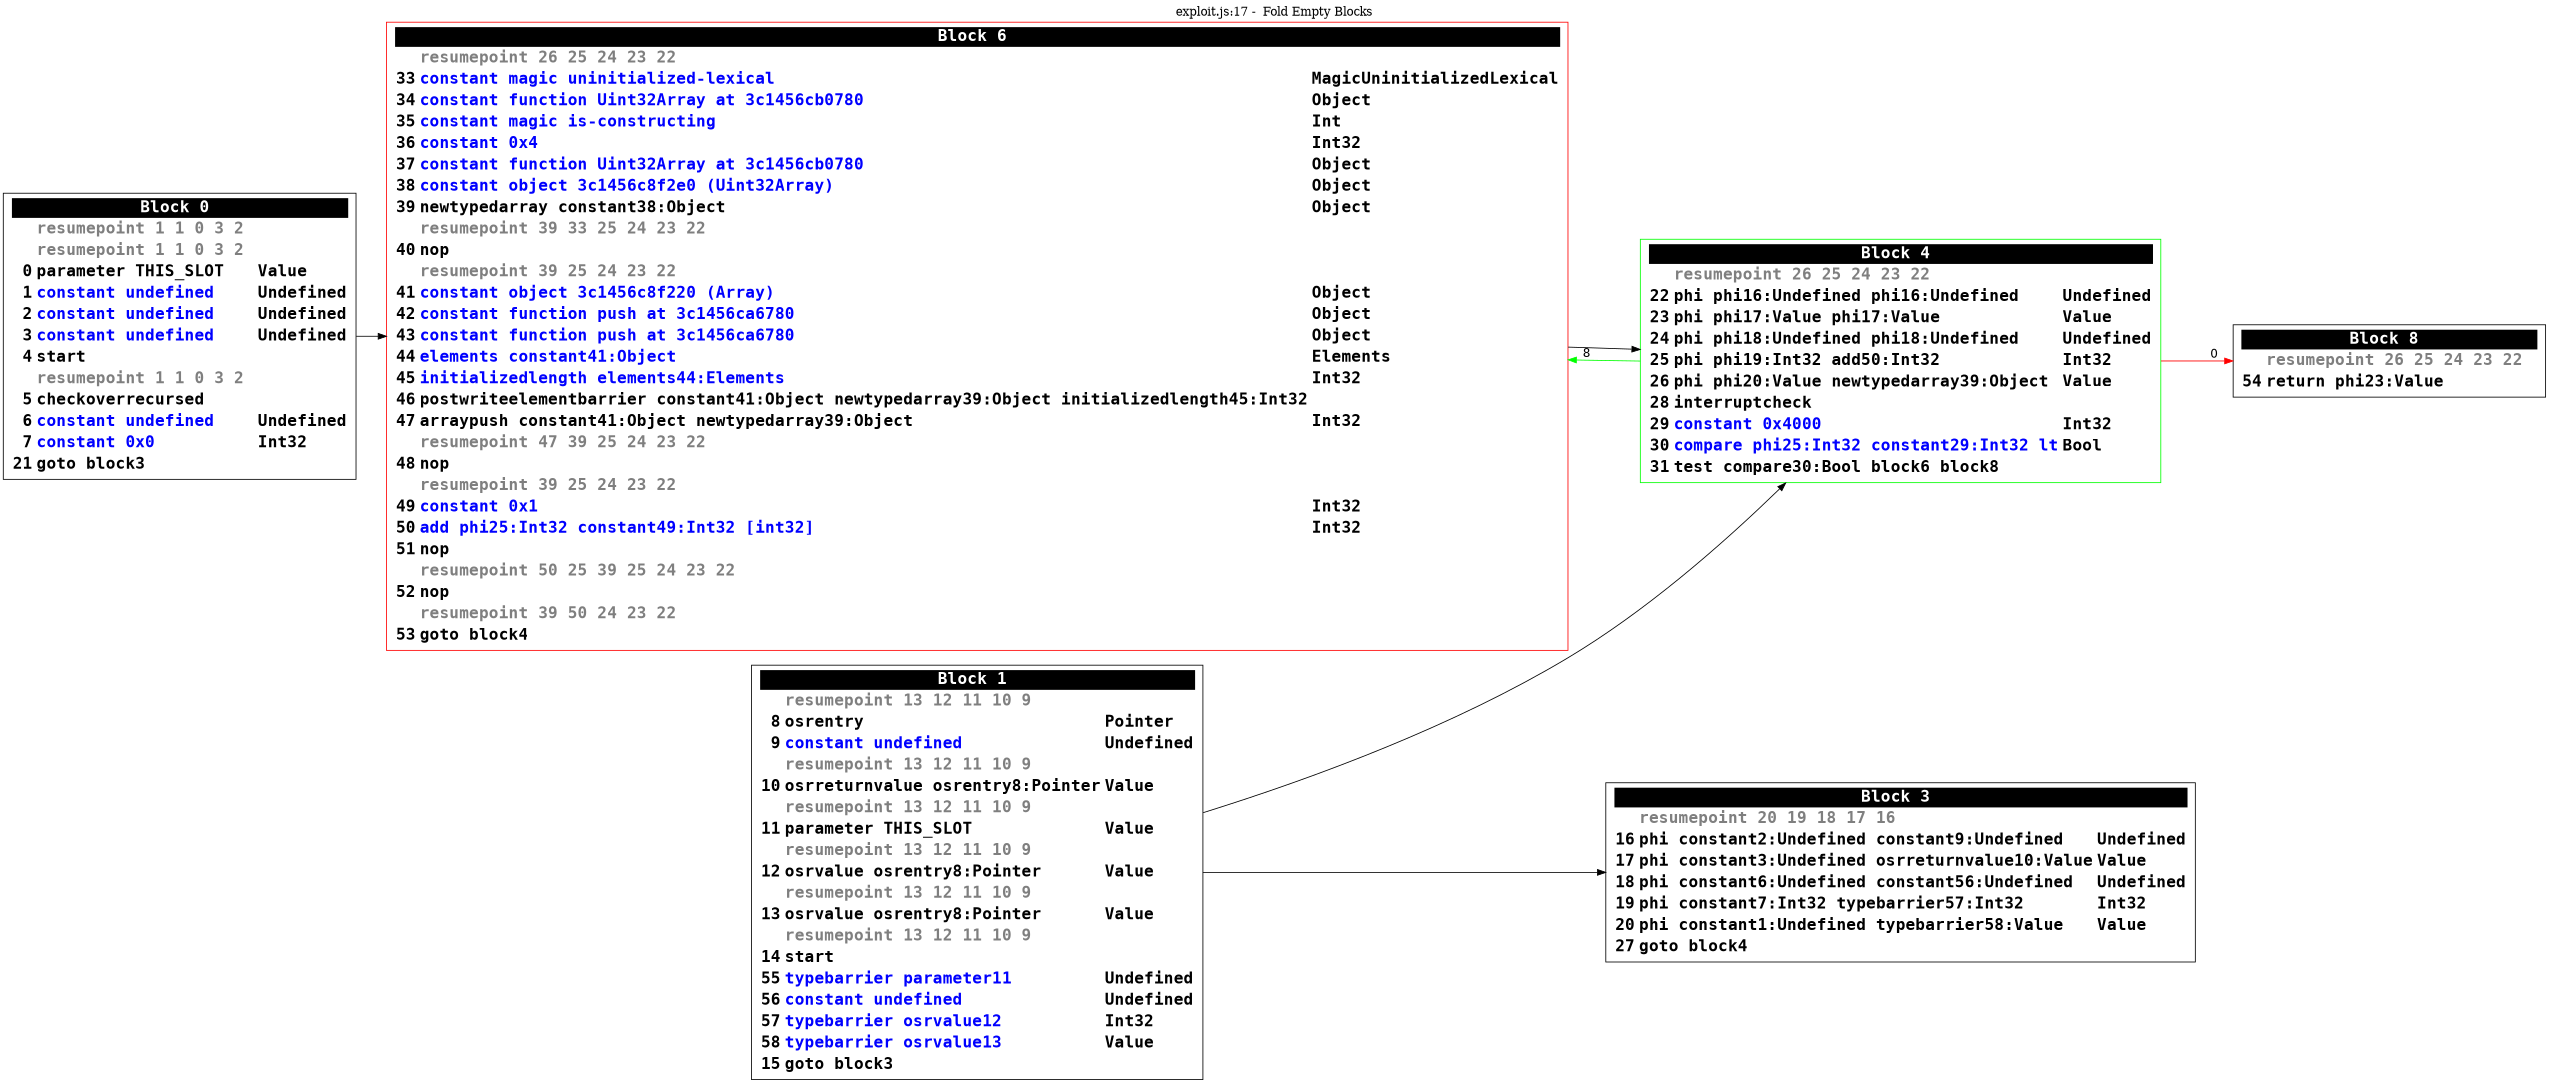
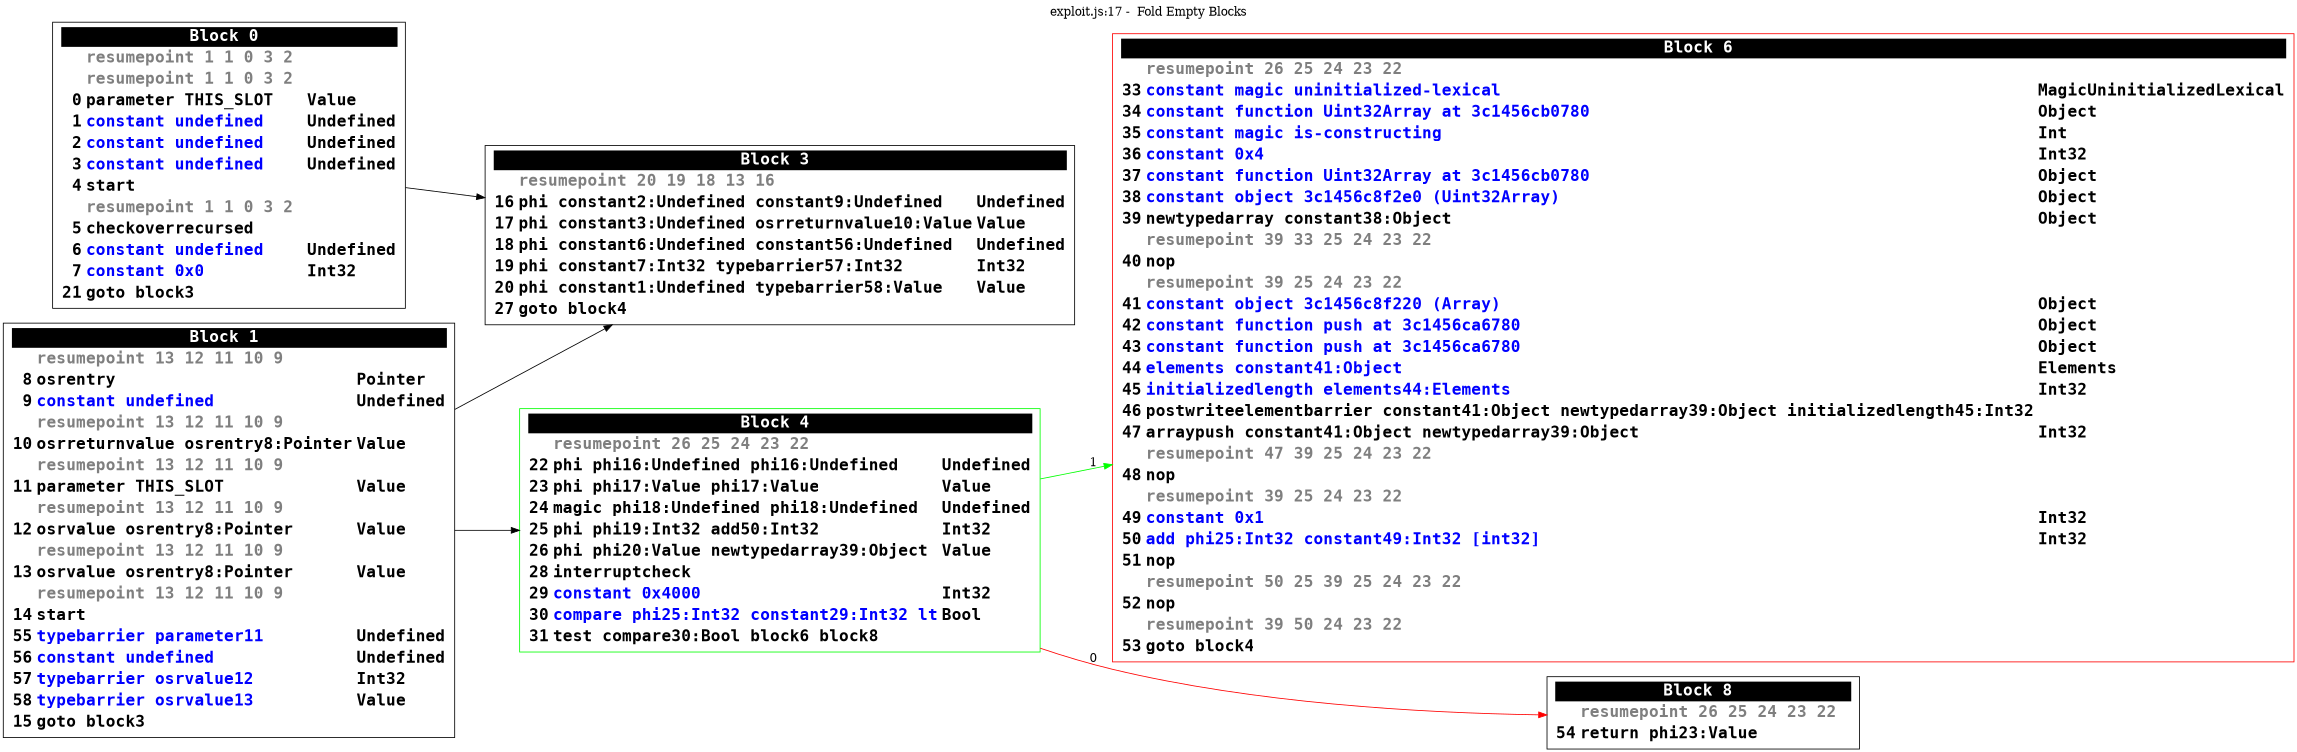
  digraph {
    label="exploit.js:17 -  Fold Empty Blocks"
    labelfontsize=30
    labelloc=t
    rankdir=LR
    splines=true
    node [fontname="Consolas Bold" fontsize=20 shape=box]
    n1 [label=<<table border="0" cellborder="0" cellpadding="1"><tr><td align="center" bgcolor="black" colspan="3"><font color="white">Block 0 </font></td></tr><tr><td align="left"></td><td align="left"><font color="grey50">resumepoint 1 1 0 3 2 </font></td><td></td></tr><tr><td align="left"></td><td align="left"><font color="grey50">resumepoint 1 1 0 3 2 </font></td><td></td></tr><tr><td align="right" port="i0">0</td><td align="left">parameter THIS_SLOT</td><td align="left">Value</td></tr><tr><td align="right" port="i1">1</td><td align="left"><font color="blue">constant undefined</font></td><td align="left">Undefined</td></tr><tr><td align="right" port="i2">2</td><td align="left"><font color="blue">constant undefined</font></td><td align="left">Undefined</td></tr><tr><td align="right" port="i3">3</td><td align="left"><font color="blue">constant undefined</font></td><td align="left">Undefined</td></tr><tr><td align="right" port="i4">4</td><td align="left">start</td></tr><tr><td align="left"></td><td align="left"><font color="grey50">resumepoint 1 1 0 3 2 </font></td><td></td></tr><tr><td align="right" port="i5">5</td><td align="left">checkoverrecursed</td></tr><tr><td align="right" port="i6">6</td><td align="left"><font color="blue">constant undefined</font></td><td align="left">Undefined</td></tr><tr><td align="right" port="i7">7</td><td align="left"><font color="blue">constant 0x0</font></td><td align="left">Int32</td></tr><tr><td align="right" port="i21">21</td><td align="left">goto block3</td></tr></table>>]
-   n2 [label=<<table border="0" cellborder="0" cellpadding="1"><tr><td align="center" bgcolor="black" colspan="3"><font color="white">Block 3 </font></td></tr><tr><td align="left"></td><td align="left"><font color="grey50">resumepoint 20 19 18 17 16 </font></td><td></td></tr><tr><td align="right" port="i16">16</td><td align="left">phi constant2:Undefined constant9:Undefined</td><td align="left">Undefined</td></tr><tr><td align="right" port="i17">17</td><td align="left">phi constant3:Undefined osrreturnvalue10:Value</td><td align="left">Value</td></tr><tr><td align="right" port="i18">18</td><td align="left">phi constant6:Undefined constant56:Undefined</td><td align="left">Undefined</td></tr><tr><td align="right" port="i19">19</td><td align="left">phi constant7:Int32 typebarrier57:Int32</td><td align="left">Int32</td></tr><tr><td align="right" port="i20">20</td><td align="left">phi constant1:Undefined typebarrier58:Value</td><td align="left">Value</td></tr><tr><td align="right" port="i27">27</td><td align="left">goto block4</td></tr></table>>]
+   n2 [label=<<table border="0" cellborder="0" cellpadding="1"><tr><td align="center" bgcolor="black" colspan="3"><font color="white">Block 3 </font></td></tr><tr><td align="left"></td><td align="left"><font color="grey50">resumepoint 20 19 18 13 16 </font></td><td></td></tr><tr><td align="right" port="i16">16</td><td align="left">phi constant2:Undefined constant9:Undefined</td><td align="left">Undefined</td></tr><tr><td align="right" port="i17">17</td><td align="left">phi constant3:Undefined osrreturnvalue10:Value</td><td align="left">Value</td></tr><tr><td align="right" port="i18">18</td><td align="left">phi constant6:Undefined constant56:Undefined</td><td align="left">Undefined</td></tr><tr><td align="right" port="i19">19</td><td align="left">phi constant7:Int32 typebarrier57:Int32</td><td align="left">Int32</td></tr><tr><td align="right" port="i20">20</td><td align="left">phi constant1:Undefined typebarrier58:Value</td><td align="left">Value</td></tr><tr><td align="right" port="i27">27</td><td align="left">goto block4</td></tr></table>>]
    n3 [label=<<table border="0" cellborder="0" cellpadding="1"><tr><td align="center" bgcolor="black" colspan="3"><font color="white">Block 1 </font></td></tr><tr><td align="left"></td><td align="left"><font color="grey50">resumepoint 13 12 11 10 9 </font></td><td></td></tr><tr><td align="right" port="i8">8</td><td align="left">osrentry</td><td align="left">Pointer</td></tr><tr><td align="right" port="i9">9</td><td align="left"><font color="blue">constant undefined</font></td><td align="left">Undefined</td></tr><tr><td align="left"></td><td align="left"><font color="grey50">resumepoint 13 12 11 10 9 </font></td><td></td></tr><tr><td align="right" port="i10">10</td><td align="left">osrreturnvalue osrentry8:Pointer</td><td align="left">Value</td></tr><tr><td align="left"></td><td align="left"><font color="grey50">resumepoint 13 12 11 10 9 </font></td><td></td></tr><tr><td align="right" port="i11">11</td><td align="left">parameter THIS_SLOT</td><td align="left">Value</td></tr><tr><td align="left"></td><td align="left"><font color="grey50">resumepoint 13 12 11 10 9 </font></td><td></td></tr><tr><td align="right" port="i12">12</td><td align="left">osrvalue osrentry8:Pointer</td><td align="left">Value</td></tr><tr><td align="left"></td><td align="left"><font color="grey50">resumepoint 13 12 11 10 9 </font></td><td></td></tr><tr><td align="right" port="i13">13</td><td align="left">osrvalue osrentry8:Pointer</td><td align="left">Value</td></tr><tr><td align="left"></td><td align="left"><font color="grey50">resumepoint 13 12 11 10 9 </font></td><td></td></tr><tr><td align="right" port="i14">14</td><td align="left">start</td></tr><tr><td align="right" port="i55">55</td><td align="left"><font color="blue">typebarrier parameter11</font></td><td align="left">Undefined</td></tr><tr><td align="right" port="i56">56</td><td align="left"><font color="blue">constant undefined</font></td><td align="left">Undefined</td></tr><tr><td align="right" port="i57">57</td><td align="left"><font color="blue">typebarrier osrvalue12</font></td><td align="left">Int32</td></tr><tr><td align="right" port="i58">58</td><td align="left"><font color="blue">typebarrier osrvalue13</font></td><td align="left">Value</td></tr><tr><td align="right" port="i15">15</td><td align="left">goto block3</td></tr></table>>]
-   n4 [color=green label=<<table border="0" cellborder="0" cellpadding="1"><tr><td align="center" bgcolor="black" colspan="3"><font color="white">Block 4 </font></td></tr><tr><td align="left"></td><td align="left"><font color="grey50">resumepoint 26 25 24 23 22 </font></td><td></td></tr><tr><td align="right" port="i22">22</td><td align="left">phi phi16:Undefined phi16:Undefined</td><td align="left">Undefined</td></tr><tr><td align="right" port="i23">23</td><td align="left">phi phi17:Value phi17:Value</td><td align="left">Value</td></tr><tr><td align="right" port="i24">24</td><td align="left">phi phi18:Undefined phi18:Undefined</td><td align="left">Undefined</td></tr><tr><td align="right" port="i25">25</td><td align="left">phi phi19:Int32 add50:Int32</td><td align="left">Int32</td></tr><tr><td align="right" port="i26">26</td><td align="left">phi phi20:Value newtypedarray39:Object</td><td align="left">Value</td></tr><tr><td align="right" port="i28">28</td><td align="left">interruptcheck</td></tr><tr><td align="right" port="i29">29</td><td align="left"><font color="blue">constant 0x4000</font></td><td align="left">Int32</td></tr><tr><td align="right" port="i30">30</td><td align="left"><font color="blue">compare phi25:Int32 constant29:Int32 lt</font></td><td align="left">Bool</td></tr><tr><td align="right" port="i31">31</td><td align="left">test compare30:Bool block6 block8</td></tr></table>>]
+   n4 [color=green label=<<table border="0" cellborder="0" cellpadding="1"><tr><td align="center" bgcolor="black" colspan="3"><font color="white">Block 4 </font></td></tr><tr><td align="left"></td><td align="left"><font color="grey50">resumepoint 26 25 24 23 22 </font></td><td></td></tr><tr><td align="right" port="i22">22</td><td align="left">phi phi16:Undefined phi16:Undefined</td><td align="left">Undefined</td></tr><tr><td align="right" port="i23">23</td><td align="left">phi phi17:Value phi17:Value</td><td align="left">Value</td></tr><tr><td align="right" port="i24">24</td><td align="left">magic phi18:Undefined phi18:Undefined</td><td align="left">Undefined</td></tr><tr><td align="right" port="i25">25</td><td align="left">phi phi19:Int32 add50:Int32</td><td align="left">Int32</td></tr><tr><td align="right" port="i26">26</td><td align="left">phi phi20:Value newtypedarray39:Object</td><td align="left">Value</td></tr><tr><td align="right" port="i28">28</td><td align="left">interruptcheck</td></tr><tr><td align="right" port="i29">29</td><td align="left"><font color="blue">constant 0x4000</font></td><td align="left">Int32</td></tr><tr><td align="right" port="i30">30</td><td align="left"><font color="blue">compare phi25:Int32 constant29:Int32 lt</font></td><td align="left">Bool</td></tr><tr><td align="right" port="i31">31</td><td align="left">test compare30:Bool block6 block8</td></tr></table>>]
    n5 [color=red label=<<table border="0" cellborder="0" cellpadding="1"><tr><td align="center" bgcolor="black" colspan="3"><font color="white">Block 6 </font></td></tr><tr><td align="left"></td><td align="left"><font color="grey50">resumepoint 26 25 24 23 22 </font></td><td></td></tr><tr><td align="right" port="i33">33</td><td align="left"><font color="blue">constant magic uninitialized-lexical</font></td><td align="left">MagicUninitializedLexical</td></tr><tr><td align="right" port="i34">34</td><td align="left"><font color="blue">constant function Uint32Array at 3c1456cb0780</font></td><td align="left">Object</td></tr><tr><td align="right" port="i35">35</td><td align="left"><font color="blue">constant magic is-constructing</font></td><td align="left">Int</td></tr><tr><td align="right" port="i36">36</td><td align="left"><font color="blue">constant 0x4</font></td><td align="left">Int32</td></tr><tr><td align="right" port="i37">37</td><td align="left"><font color="blue">constant function Uint32Array at 3c1456cb0780</font></td><td align="left">Object</td></tr><tr><td align="right" port="i38">38</td><td align="left"><font color="blue">constant object 3c1456c8f2e0 (Uint32Array)</font></td><td align="left">Object</td></tr><tr><td align="right" port="i39">39</td><td align="left">newtypedarray constant38:Object</td><td align="left">Object</td></tr><tr><td align="left"></td><td align="left"><font color="grey50">resumepoint 39 33 25 24 23 22 </font></td><td></td></tr><tr><td align="right" port="i40">40</td><td align="left">nop</td></tr><tr><td align="left"></td><td align="left"><font color="grey50">resumepoint 39 25 24 23 22 </font></td><td></td></tr><tr><td align="right" port="i41">41</td><td align="left"><font color="blue">constant object 3c1456c8f220 (Array)</font></td><td align="left">Object</td></tr><tr><td align="right" port="i42">42</td><td align="left"><font color="blue">constant function push at 3c1456ca6780</font></td><td align="left">Object</td></tr><tr><td align="right" port="i43">43</td><td align="left"><font color="blue">constant function push at 3c1456ca6780</font></td><td align="left">Object</td></tr><tr><td align="right" port="i44">44</td><td align="left"><font color="blue">elements constant41:Object</font></td><td align="left">Elements</td></tr><tr><td align="right" port="i45">45</td><td align="left"><font color="blue">initializedlength elements44:Elements</font></td><td align="left">Int32</td></tr><tr><td align="right" port="i46">46</td><td align="left">postwriteelementbarrier constant41:Object newtypedarray39:Object initializedlength45:Int32</td></tr><tr><td align="right" port="i47">47</td><td align="left">arraypush constant41:Object newtypedarray39:Object</td><td align="left">Int32</td></tr><tr><td align="left"></td><td align="left"><font color="grey50">resumepoint 47 39 25 24 23 22 </font></td><td></td></tr><tr><td align="right" port="i48">48</td><td align="left">nop</td></tr><tr><td align="left"></td><td align="left"><font color="grey50">resumepoint 39 25 24 23 22 </font></td><td></td></tr><tr><td align="right" port="i49">49</td><td align="left"><font color="blue">constant 0x1</font></td><td align="left">Int32</td></tr><tr><td align="right" port="i50">50</td><td align="left"><font color="blue">add phi25:Int32 constant49:Int32 [int32]</font></td><td align="left">Int32</td></tr><tr><td align="right" port="i51">51</td><td align="left">nop</td></tr><tr><td align="left"></td><td align="left"><font color="grey50">resumepoint 50 25 39 25 24 23 22 </font></td><td></td></tr><tr><td align="right" port="i52">52</td><td align="left">nop</td></tr><tr><td align="left"></td><td align="left"><font color="grey50">resumepoint 39 50 24 23 22 </font></td><td></td></tr><tr><td align="right" port="i53">53</td><td align="left">goto block4</td></tr></table>>]
    n6 [label=<<table border="0" cellborder="0" cellpadding="1"><tr><td align="center" bgcolor="black" colspan="3"><font color="white">Block 8 </font></td></tr><tr><td align="left"></td><td align="left"><font color="grey50">resumepoint 26 25 24 23 22 </font></td><td></td></tr><tr><td align="right" port="i54">54</td><td align="left">return phi23:Value</td></tr></table>>]
-   n1 -> n5
+   n1 -> n2
    n3 -> n2
    n3 -> n4
-   n4 -> n5 [color=green label=8]
+   n4 -> n5 [color=green label=1]
    n4 -> n6 [color=red label=0]
-   n5 -> n4
  }
